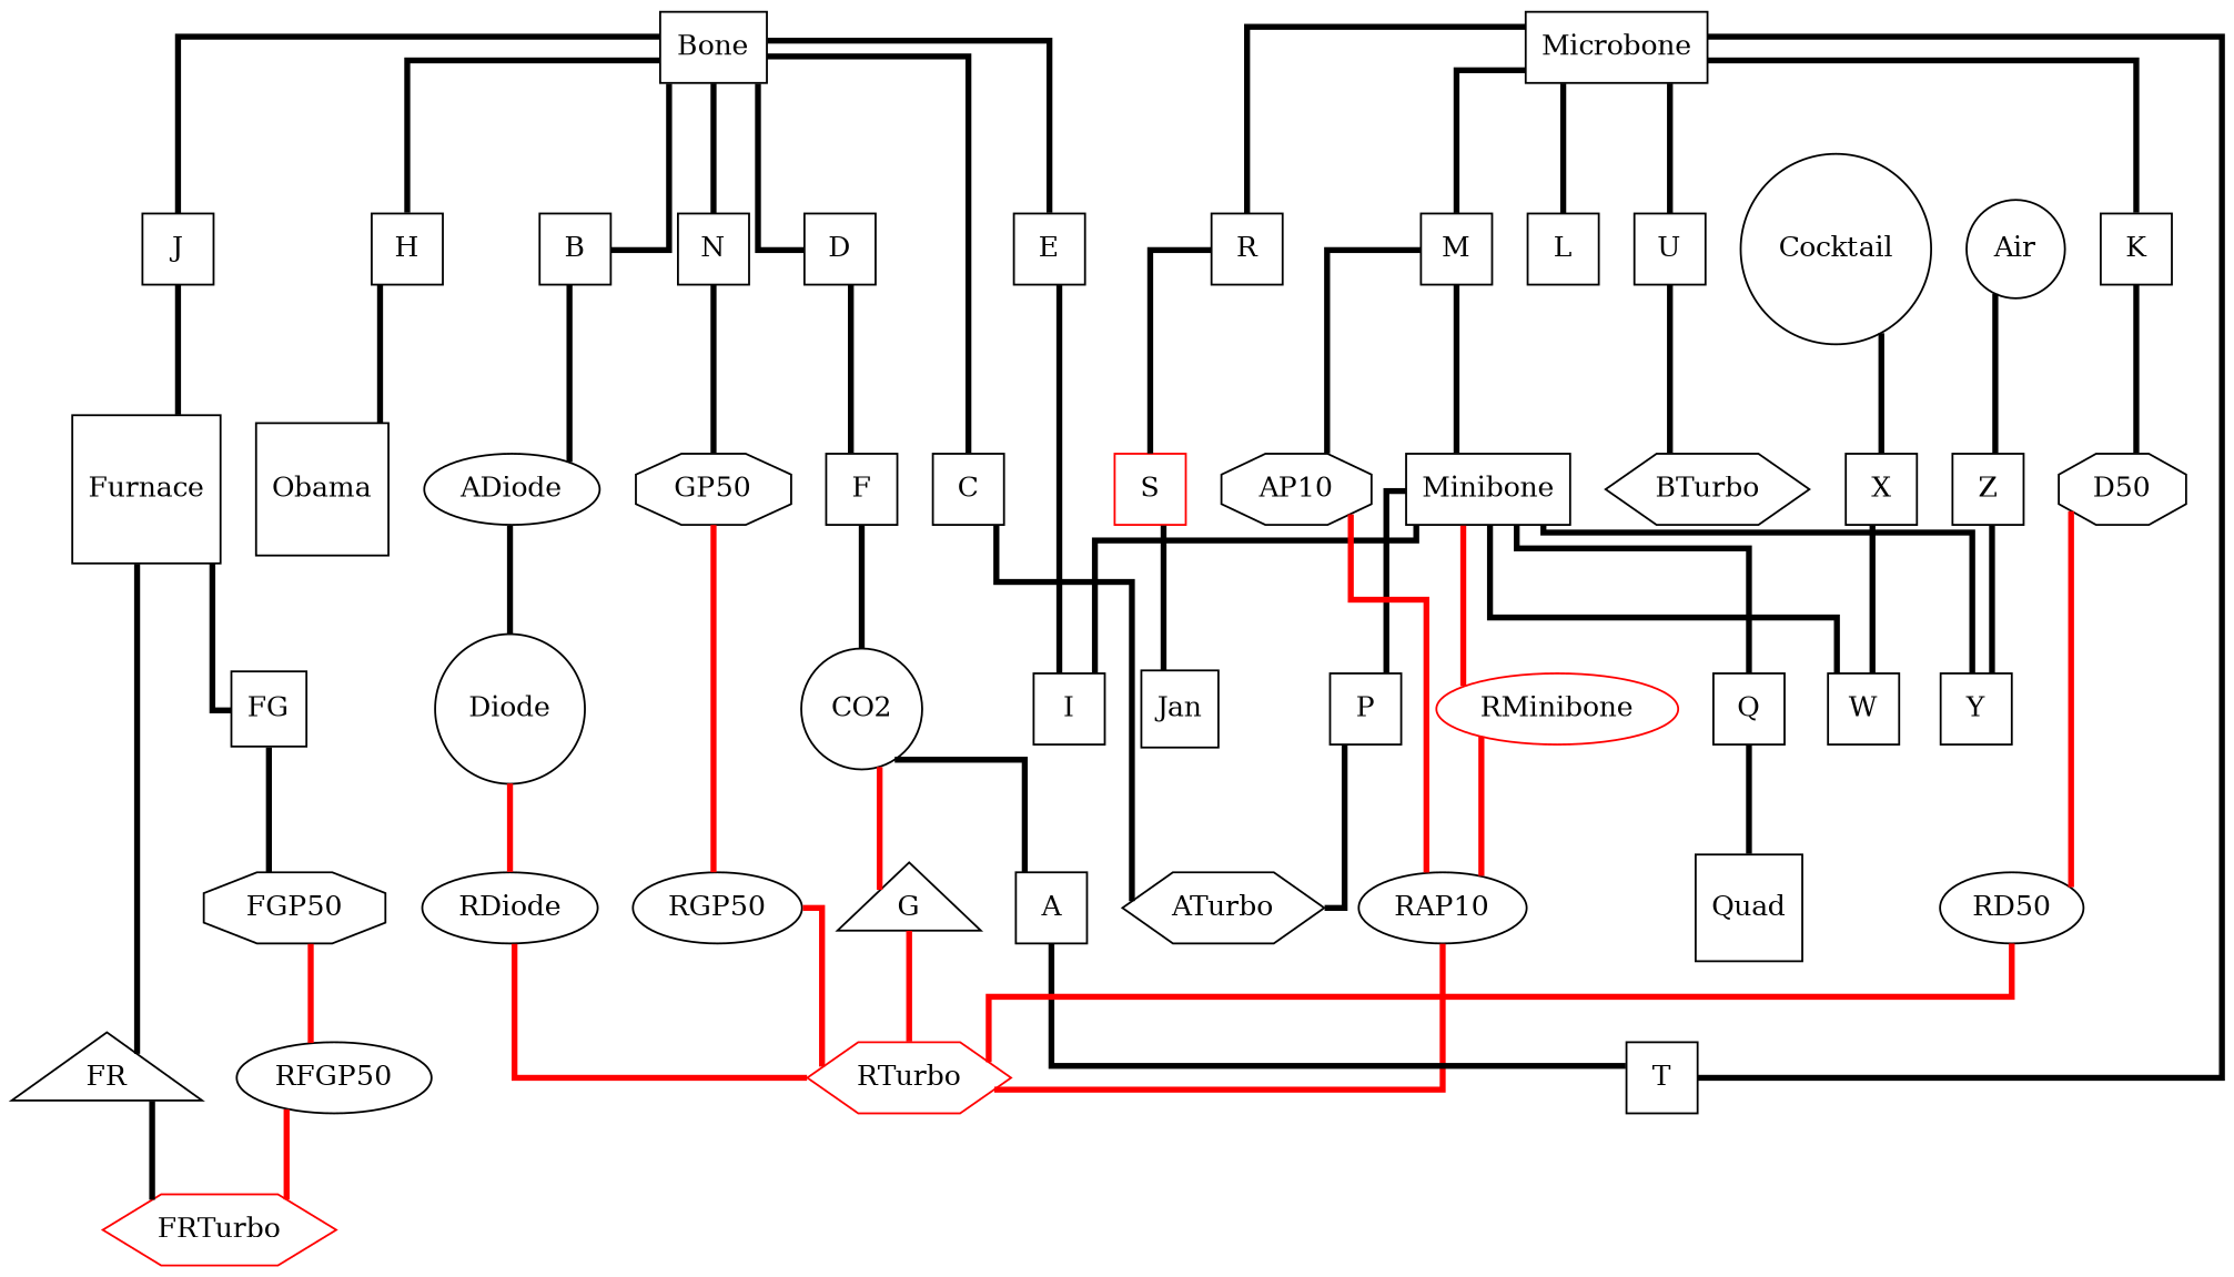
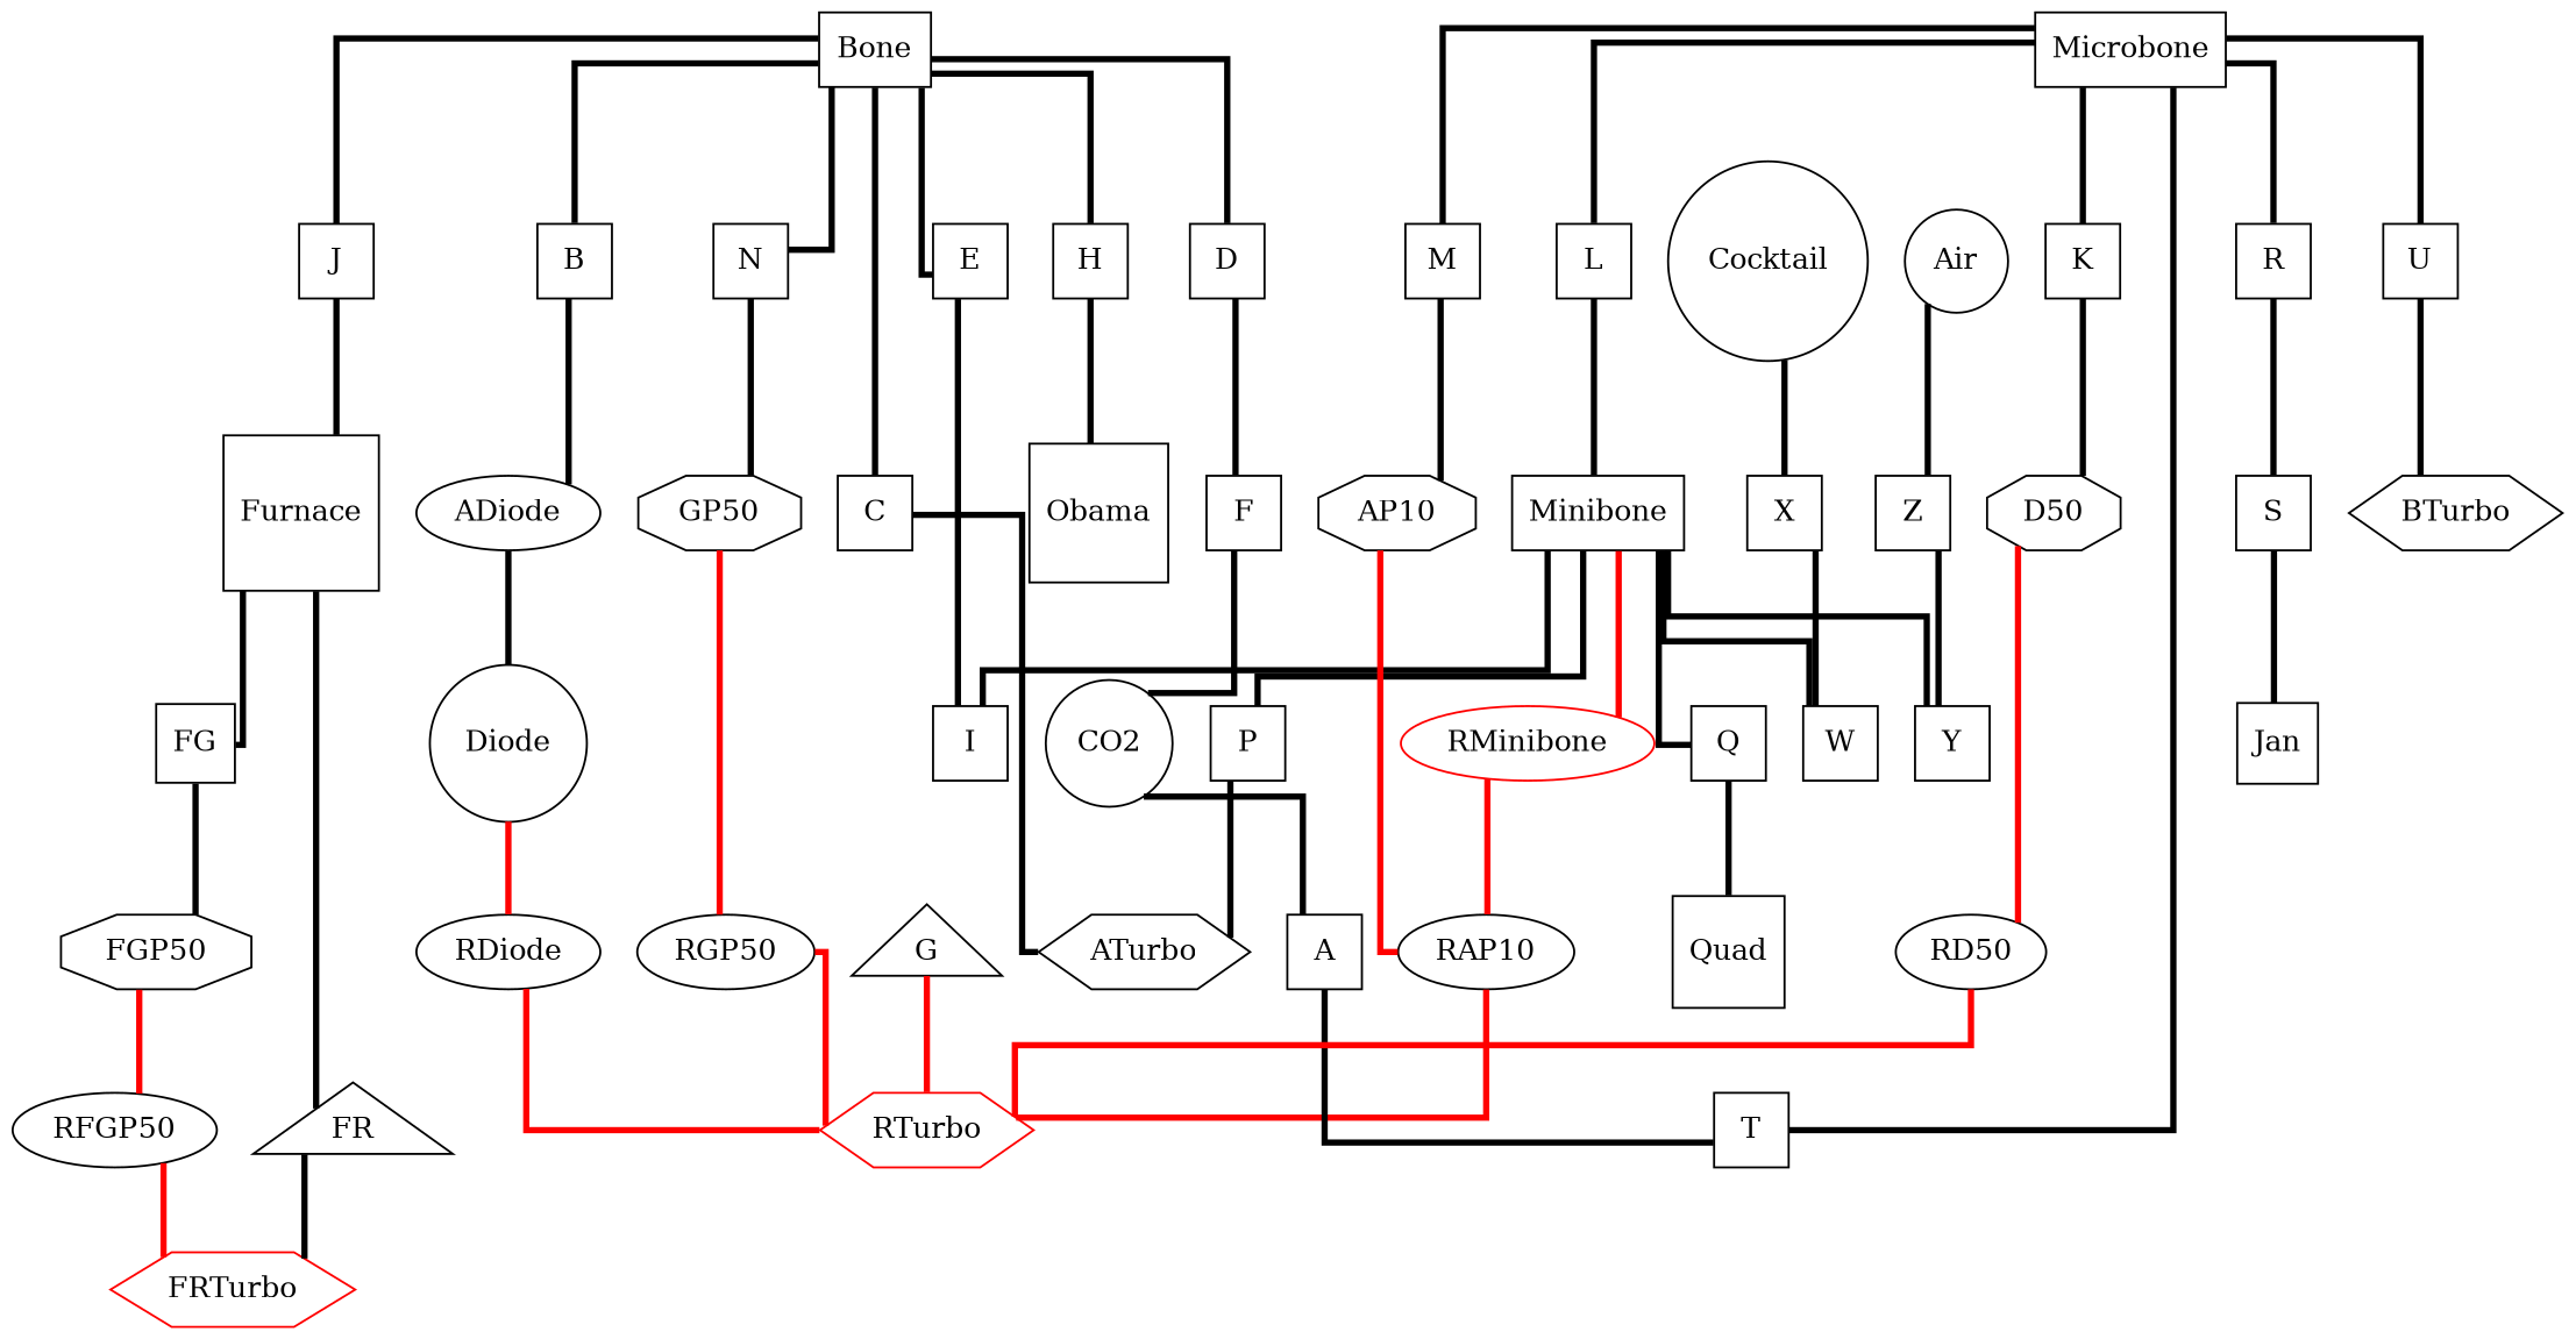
  graph {
    splines=ortho
    node [shape=square]
    edge [penwidth=3]
    Bone [shape=rect]
    H
    C
    J
    B
    N
    E
    D
    Obama
    ATurbo [shape=hexagon]
    Furnace
    ADiode [shape=ellipse]
    GP50 [shape=octagon]
    I
    F
    Minibone [shape=rect]
    RMinibone [color=red shape=ellipse]
    P
    W
    Y
    Q
    RAP10 [shape=ellipse]
    Quad
    Microbone [shape=rect]
    T
    L
    U
    R
    K
    M
    BTurbo [shape=hexagon]
-   S [color=red]
+   S
    D50 [shape=octagon]
    AP10 [shape=octagon]
    RGP50 [shape=ellipse]
    RTurbo [color=red shape=hexagon]
    FRTurbo [color=red shape=hexagon]
    Diode [shape=circle]
    RDiode [shape=ellipse]
    CO2 [shape=circle]
    G [shape=triangle]
    A
    FR [shape=triangle]
    RD50 [shape=ellipse]
    RFGP50 [shape=ellipse]
    FGP50 [shape=octagon]
    Cocktail [shape=circle]
    X
    Air [shape=circle]
    Z
    FG
    Jan
    Bone -- H
    Bone -- C
    Bone -- J
    Bone -- B
    Bone -- N
    Bone -- E
    Bone -- D
    H -- Obama
    C -- ATurbo
    J -- Furnace
    B -- ADiode
    N -- GP50
    E -- I
    D -- F
    Furnace -- FR
    Furnace -- FG
    ADiode -- Diode
    GP50 -- RGP50 [color=red]
    F -- CO2
    Minibone -- I
    Minibone -- RMinibone [color=red]
    Minibone -- P
    Minibone -- W
    Minibone -- Y
    Minibone -- Q
    RMinibone -- RAP10 [color=red]
    P -- ATurbo
    Q -- Quad
    RAP10 -- RTurbo [color=red]
    Microbone -- T
    Microbone -- L
    Microbone -- U
    Microbone -- R
    Microbone -- K
    Microbone -- M
-   M -- Minibone
+   L -- Minibone
    U -- BTurbo
    R -- S
    K -- D50
    M -- AP10
    S -- Jan
    D50 -- RD50 [color=red]
    AP10 -- RAP10 [color=red]
    RGP50 -- RTurbo [color=red]
    Diode -- RDiode [color=red]
    RDiode -- RTurbo [color=red]
-   CO2 -- G [color=red]
    CO2 -- A
    G -- RTurbo [color=red]
    A -- T
    FR -- FRTurbo
    RD50 -- RTurbo [color=red]
    RFGP50 -- FRTurbo [color=red]
    FGP50 -- RFGP50 [color=red]
    Cocktail -- X
    X -- W
    Air -- Z
    Z -- Y
    FG -- FGP50
  }
